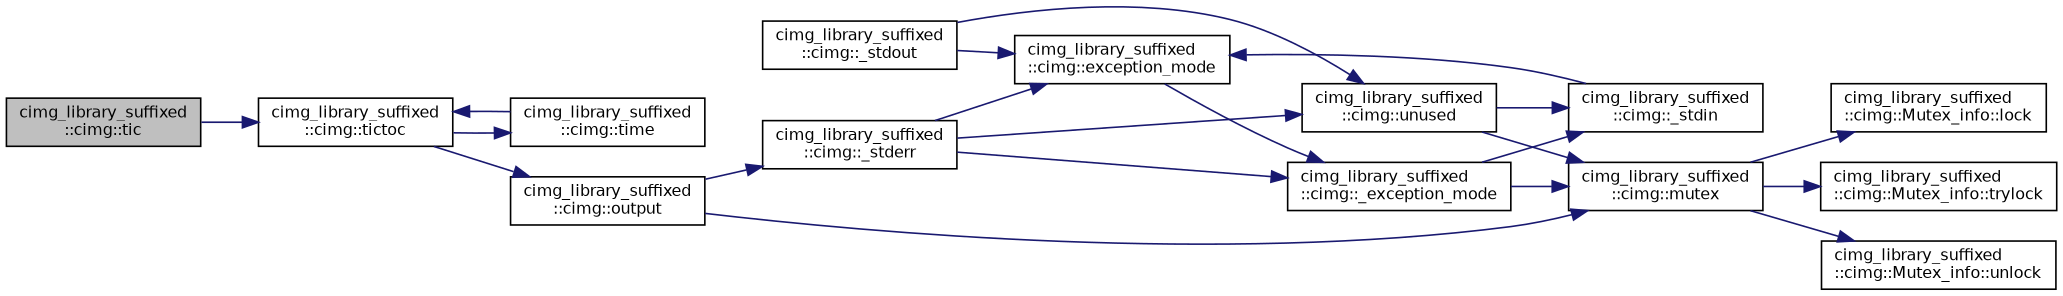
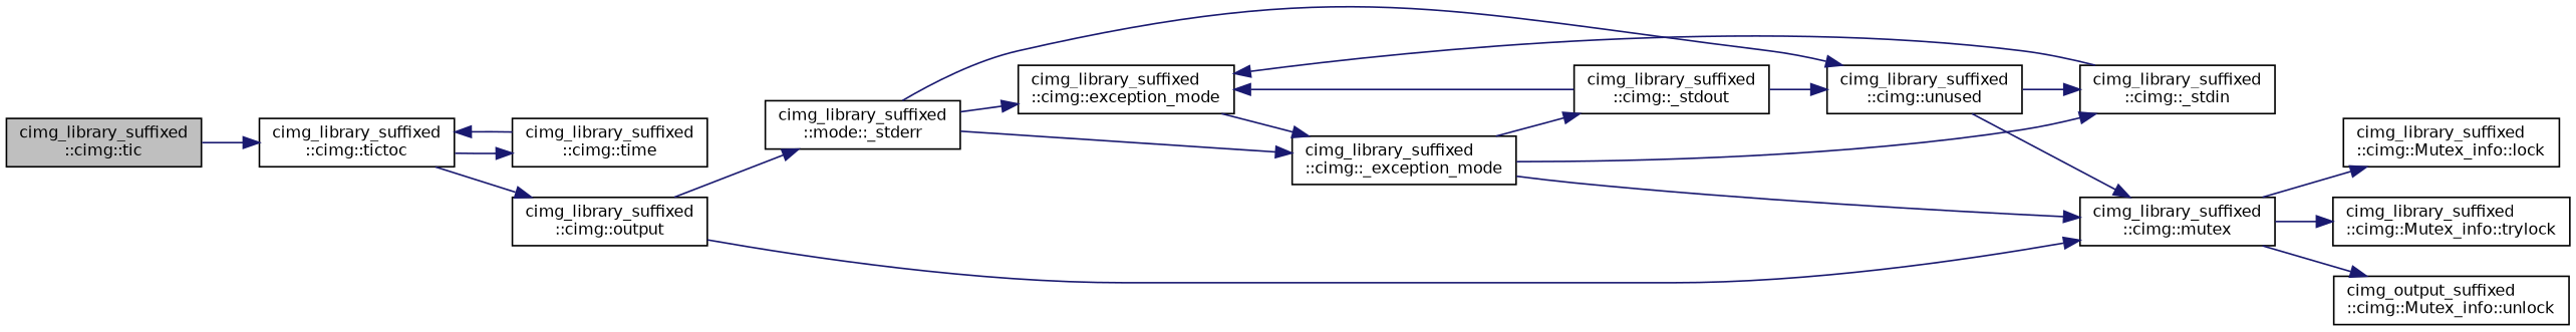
  digraph {
    rankdir=LR
    node [color=black fillcolor=white fontname=Helvetica fontsize=10 shape=record style=filled]
    edge [color=midnightblue fontname=Helvetica fontsize=10 labelfontname=Helvetica labelfontsize=10 style=solid]
    n1 [fillcolor=grey75 fontcolor=black height=0.2 label="cimg_library_suffixed\l::cimg::tic" width=0.4]
    n2 [height=0.2 label="cimg_library_suffixed\l::cimg::tictoc" width=0.4]
    n3 [height=0.2 label="cimg_library_suffixed\l::cimg::time" width=0.4]
    n4 [height=0.2 label="cimg_library_suffixed\l::cimg::output" width=0.4]
    n5 [height=0.2 label="cimg_library_suffixed\l::cimg::mutex" width=0.4]
    n6 [height=0.2 label="cimg_library_suffixed\l::cimg::Mutex_info::lock" width=0.4]
    n7 [height=0.2 label="cimg_library_suffixed\l::cimg::Mutex_info::trylock" width=0.4]
-   n8 [height=0.2 label="cimg_library_suffixed\l::cimg::Mutex_info::unlock" width=0.4]
-   n9 [height=0.2 label="cimg_library_suffixed\l::cimg::_stderr" width=0.4]
+   n8 [height=0.2 label="cimg_output_suffixed\l::cimg::Mutex_info::unlock" width=0.4]
+   n9 [height=0.2 label="cimg_library_suffixed\l::mode::_stderr" width=0.4]
    n10 [height=0.2 label="cimg_library_suffixed\l::cimg::exception_mode" width=0.4]
    n11 [height=0.2 label="cimg_library_suffixed\l::cimg::unused" width=0.4]
    n12 [height=0.2 label="cimg_library_suffixed\l::cimg::_exception_mode" width=0.4]
    n13 [height=0.2 label="cimg_library_suffixed\l::cimg::_stdin" width=0.4]
    n14 [height=0.2 label="cimg_library_suffixed\l::cimg::_stdout" width=0.4]
    n1 -> n2
    n2 -> n3
    n2 -> n4
    n3 -> n2
    n4 -> n5
    n4 -> n9
    n5 -> n6
    n5 -> n7
    n5 -> n8
    n9 -> n10
    n9 -> n11
    n9 -> n12
    n10 -> n12
    n11 -> n5
    n11 -> n13
    n12 -> n5
    n12 -> n13
+   n12 -> n14
    n13 -> n10
    n14 -> n10
    n14 -> n11
  }
